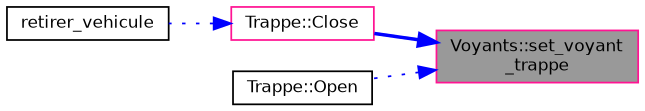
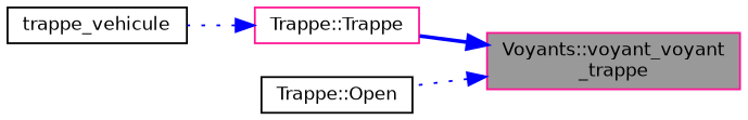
  digraph {
    rankdir=RL
    node [color=deeppink fillcolor=white fontname=Helvetica fontsize=10 shape=box style=filled]
    edge [color=blue dir=back fontname=Helvetica fontsize=10 labelfontname=Helvetica labelfontsize=10 style=dotted]
-   n1 [fillcolor=grey60 fontcolor=black height=0.2 label="Voyants::set_voyant\l_trappe" width=0.4]
-   n2 [height=0.2 label="Trappe::Close" width=0.4]
+   n1 [fillcolor=grey60 fontcolor=black height=0.2 label="Voyants::voyant_voyant\l_trappe" width=0.4]
+   n2 [height=0.2 label="Trappe::Trappe" width=0.4]
    n3 [color=black height=0.2 label="Trappe::Open" width=0.4]
-   n4 [color=black height=0.2 label=retirer_vehicule width=0.4]
+   n4 [color=black height=0.2 label=trappe_vehicule width=0.4]
    n1 -> n2 [style=bold]
    n1 -> n3
    n2 -> n4
  }
